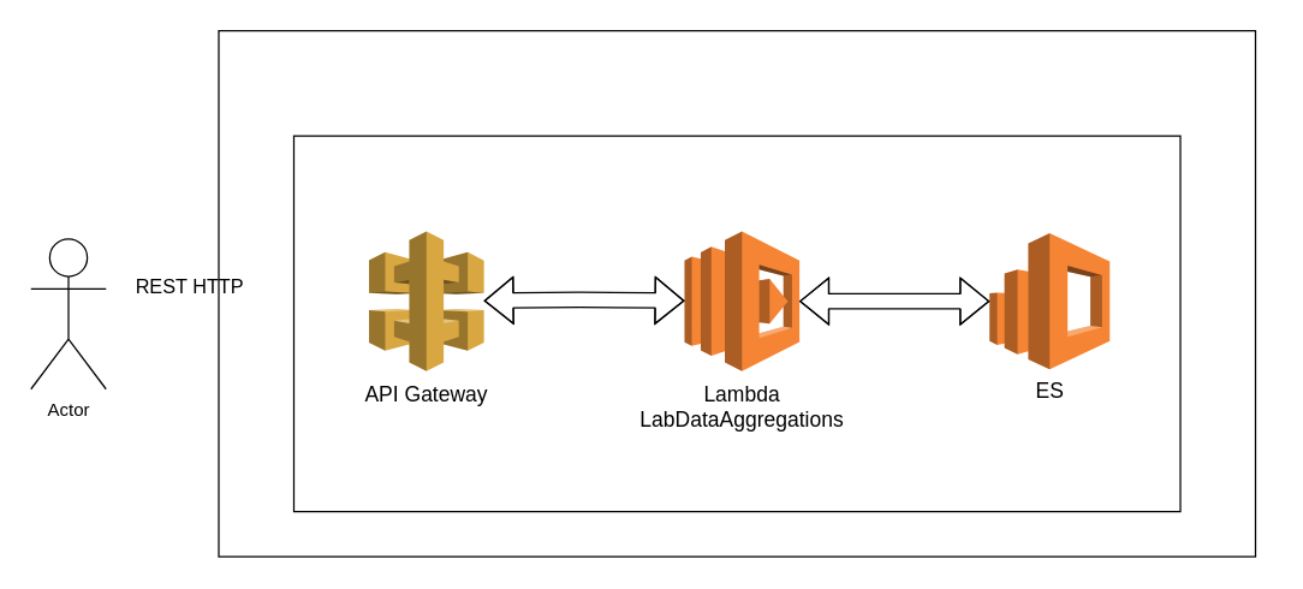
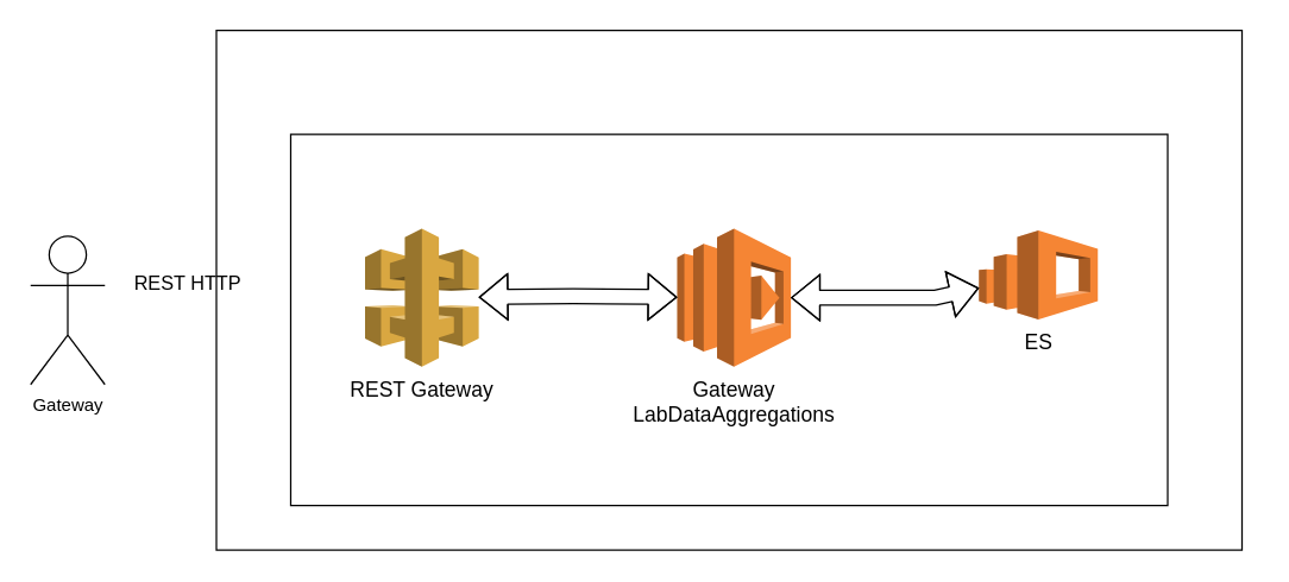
  <mxCell id="0" />
  <mxCell id="1" parent="0" />
  <mxCell id="2" value="" style="group" vertex="1" connectable="0" parent="1"><mxGeometry x="145" y="20" width="700" height="350" as="geometry" /></mxCell>
  <mxCell id="3" value="" style="rounded=0;whiteSpace=wrap;html=1;fillColor=none;" vertex="1" parent="2"><mxGeometry width="690" height="350" as="geometry" /></mxCell>
  <mxCell id="4" value="" style="rounded=0;whiteSpace=wrap;html=1;fillColor=none;" vertex="1" parent="1"><mxGeometry x="195" y="90" width="590" height="250" as="geometry" /></mxCell>
- <mxCell id="5" value="&lt;font style=&quot;font-size: 14px&quot;&gt;Lambda&lt;br&gt;LabDataAggregations&lt;br&gt;&lt;/font&gt;" style="outlineConnect=0;dashed=0;verticalLabelPosition=bottom;verticalAlign=top;align=center;html=1;shape=mxgraph.aws3.lambda;fillColor=#F58534;gradientColor=none;" vertex="1" parent="1"><mxGeometry x="455" y="153.5" width="76.5" height="93" as="geometry" /></mxCell>
- <mxCell id="6" value="&lt;font style=&quot;font-size: 14px&quot;&gt;API Gateway&lt;/font&gt;" style="outlineConnect=0;dashed=0;verticalLabelPosition=bottom;verticalAlign=top;align=center;html=1;shape=mxgraph.aws3.api_gateway;fillColor=#D9A741;gradientColor=none;" vertex="1" parent="1"><mxGeometry x="245" y="153.5" width="76.5" height="93" as="geometry" /></mxCell>
+ <mxCell id="5" value="&lt;font style=&quot;font-size: 14px&quot;&gt;Gateway&lt;br&gt;LabDataAggregations&lt;br&gt;&lt;/font&gt;" style="outlineConnect=0;dashed=0;verticalLabelPosition=bottom;verticalAlign=top;align=center;html=1;shape=mxgraph.aws3.lambda;fillColor=#F58534;gradientColor=none;" vertex="1" parent="1"><mxGeometry x="455" y="153.5" width="76.5" height="93" as="geometry" /></mxCell>
+ <mxCell id="6" value="&lt;font style=&quot;font-size: 14px&quot;&gt;REST Gateway&lt;/font&gt;" style="outlineConnect=0;dashed=0;verticalLabelPosition=bottom;verticalAlign=top;align=center;html=1;shape=mxgraph.aws3.api_gateway;fillColor=#D9A741;gradientColor=none;" vertex="1" parent="1"><mxGeometry x="245" y="153.5" width="76.5" height="93" as="geometry" /></mxCell>
  <mxCell id="7" value="&lt;font style=&quot;font-size: 13px&quot;&gt;REST HTTP&lt;/font&gt;" style="text;html=1;strokeColor=none;align=center;verticalAlign=middle;whiteSpace=wrap;rounded=0;" vertex="1" parent="1"><mxGeometry x="61" y="180" width="130" height="20" as="geometry" /></mxCell>
  <mxCell id="8" value="" style="shape=flexArrow;endArrow=classic;html=1;startArrow=block;" edge="1" parent="1" source="6" target="5"><mxGeometry width="50" height="50" relative="1" as="geometry"><mxPoint x="321.5" y="200.692" as="sourcePoint" /><mxPoint x="427" y="199" as="targetPoint" /><Array as="points"><mxPoint x="385" y="199" /></Array></mxGeometry></mxCell>
- <mxCell id="9" value="Actor" style="shape=umlActor;verticalLabelPosition=bottom;verticalAlign=top;html=1;outlineConnect=0;" vertex="1" parent="1"><mxGeometry x="20" y="158.5" width="50" height="100" as="geometry" /></mxCell>
- <mxCell id="10" value="&lt;font style=&quot;font-size: 14px&quot;&gt;ES&lt;/font&gt;" style="outlineConnect=0;dashed=0;verticalLabelPosition=bottom;verticalAlign=top;align=center;html=1;shape=mxgraph.aws3.elasticsearch_service;fillColor=#F58534;gradientColor=none;" vertex="1" parent="1"><mxGeometry x="658" y="154.75" width="80" height="90.5" as="geometry" /></mxCell>
+ <mxCell id="9" value="Gateway" style="shape=umlActor;verticalLabelPosition=bottom;verticalAlign=top;html=1;outlineConnect=0;" vertex="1" parent="1"><mxGeometry x="20" y="158.5" width="50" height="100" as="geometry" /></mxCell>
+ <mxCell id="10" value="&lt;font style=&quot;font-size: 14px&quot;&gt;ES&lt;/font&gt;" style="outlineConnect=0;dashed=0;verticalLabelPosition=bottom;verticalAlign=top;align=center;html=1;shape=mxgraph.aws3.elasticsearch_service;fillColor=#F58534;gradientColor=none;" vertex="1" parent="1"><mxGeometry x="658" y="154.75" width="80" height="60" as="geometry" /></mxCell>
  <mxCell id="11" value="" style="shape=flexArrow;endArrow=classic;html=1;startArrow=block;exitX=1;exitY=0.5;exitDx=0;exitDy=0;exitPerimeter=0;" edge="1" parent="1" source="5" target="10"><mxGeometry width="50" height="50" relative="1" as="geometry"><mxPoint x="555" y="201" as="sourcePoint" /><mxPoint x="718.5" y="200.702" as="targetPoint" /><Array as="points"><mxPoint x="628.5" y="200" /></Array></mxGeometry></mxCell>
